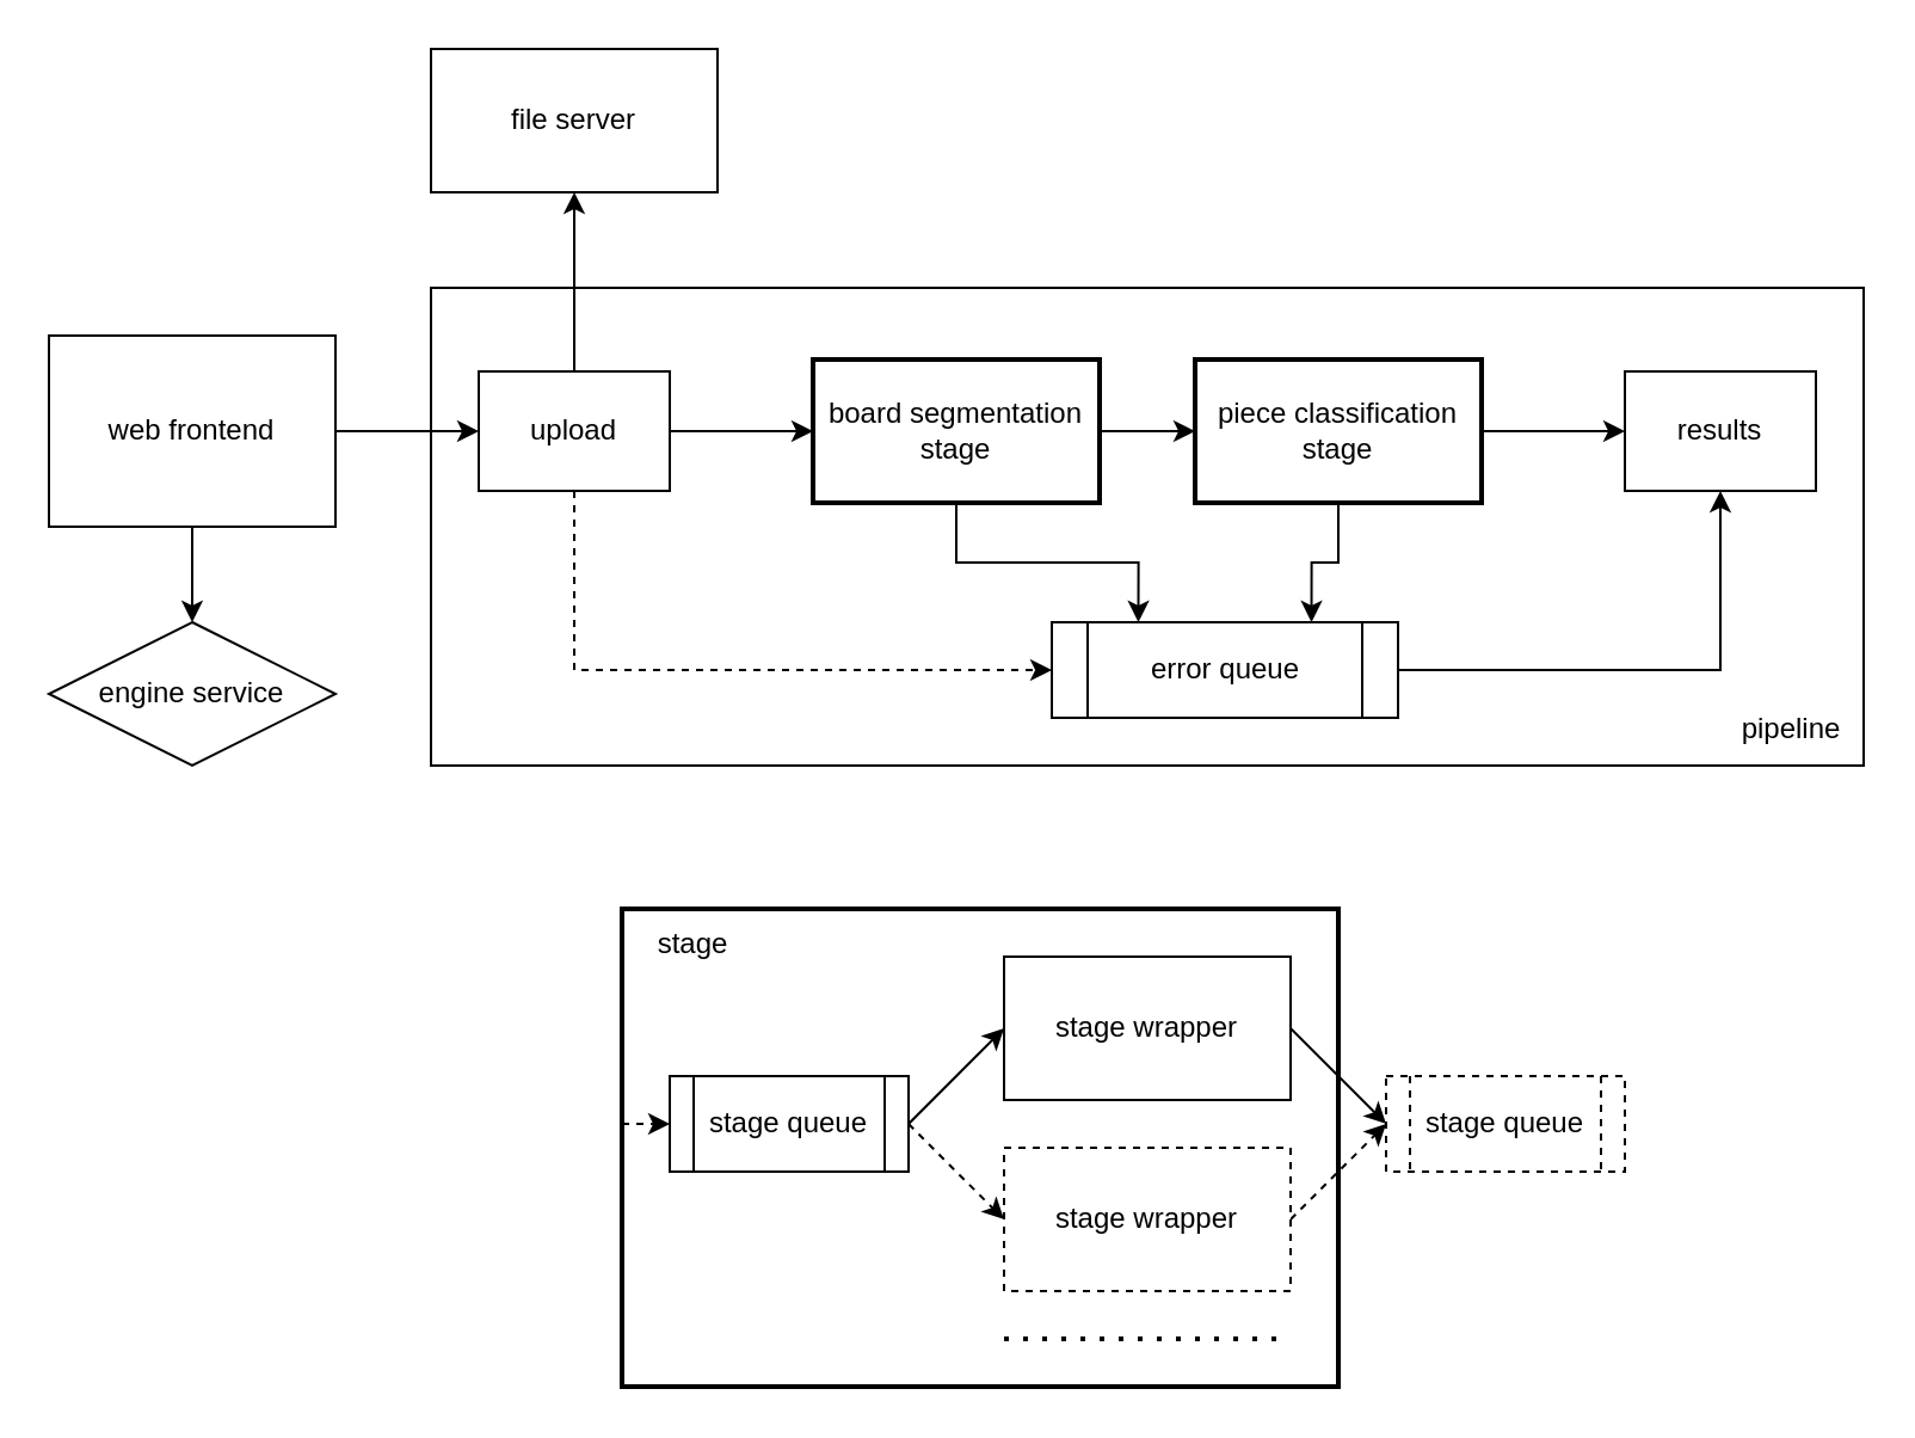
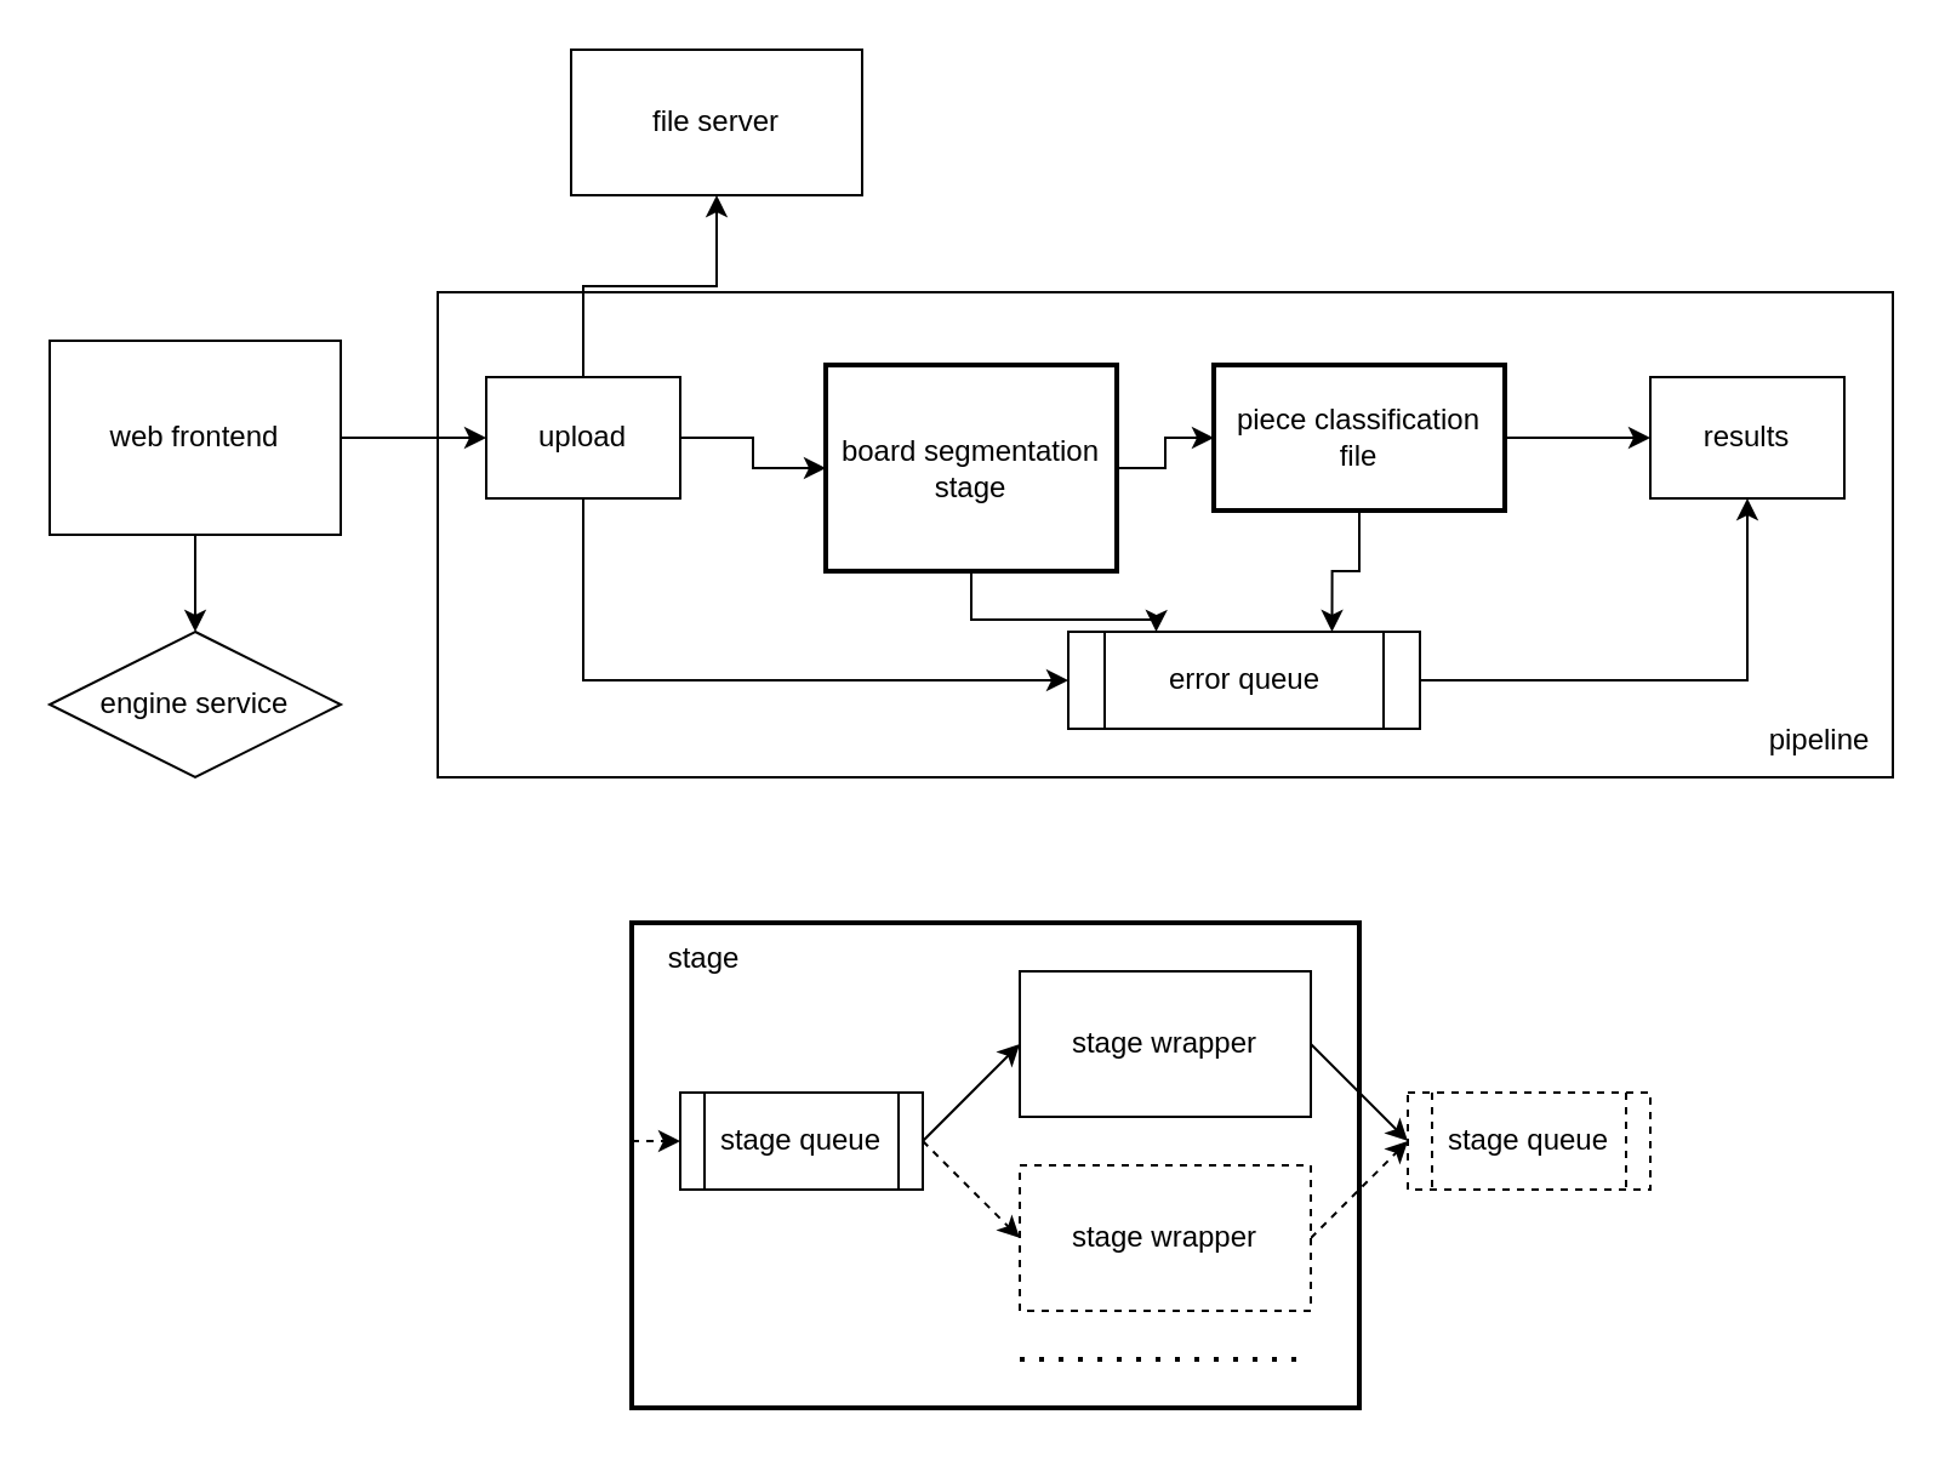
  <mxCell id="0" />
  <mxCell id="1" parent="0" />
  <mxCell id="2" style="edgeStyle=orthogonalEdgeStyle;rounded=0;orthogonalLoop=1;jettySize=auto;html=1;exitX=1;exitY=0.5;exitDx=0;exitDy=0;entryX=0;entryY=0.5;entryDx=0;entryDy=0;" edge="1" parent="1" source="4" target="8"><mxGeometry relative="1" as="geometry" /></mxCell>
  <mxCell id="3" style="edgeStyle=orthogonalEdgeStyle;rounded=0;orthogonalLoop=1;jettySize=auto;html=1;exitX=0.5;exitY=1;exitDx=0;exitDy=0;entryX=0.5;entryY=0;entryDx=0;entryDy=0;" edge="1" parent="1" source="4" target="32"><mxGeometry relative="1" as="geometry" /></mxCell>
  <mxCell id="4" value="web frontend" style="rounded=0;whiteSpace=wrap;html=1;" vertex="1" parent="1"><mxGeometry x="20" y="140" width="120" height="80" as="geometry" /></mxCell>
- <mxCell id="5" style="edgeStyle=orthogonalEdgeStyle;rounded=0;orthogonalLoop=1;jettySize=auto;html=1;exitX=0.5;exitY=1;exitDx=0;exitDy=0;entryX=0;entryY=0.5;entryDx=0;entryDy=0;dashed=1;" edge="1" parent="1" source="8" target="17"><mxGeometry relative="1" as="geometry" /></mxCell>
+ <mxCell id="5" style="edgeStyle=orthogonalEdgeStyle;rounded=0;orthogonalLoop=1;jettySize=auto;html=1;exitX=0.5;exitY=1;exitDx=0;exitDy=0;entryX=0;entryY=0.5;entryDx=0;entryDy=0;" edge="1" parent="1" source="8" target="17"><mxGeometry relative="1" as="geometry" /></mxCell>
  <mxCell id="6" style="edgeStyle=orthogonalEdgeStyle;rounded=0;orthogonalLoop=1;jettySize=auto;html=1;exitX=1;exitY=0.5;exitDx=0;exitDy=0;entryX=0;entryY=0.5;entryDx=0;entryDy=0;" edge="1" parent="1" source="8" target="11"><mxGeometry relative="1" as="geometry" /></mxCell>
  <mxCell id="7" style="edgeStyle=orthogonalEdgeStyle;rounded=0;orthogonalLoop=1;jettySize=auto;html=1;exitX=0.5;exitY=0;exitDx=0;exitDy=0;" edge="1" parent="1" source="8" target="18"><mxGeometry relative="1" as="geometry"><mxPoint x="240" y="40" as="targetPoint" /></mxGeometry></mxCell>
  <mxCell id="8" value="upload" style="rounded=0;whiteSpace=wrap;html=1;" vertex="1" parent="1"><mxGeometry x="200" y="155" width="80" height="50" as="geometry" /></mxCell>
  <mxCell id="9" style="edgeStyle=orthogonalEdgeStyle;rounded=0;orthogonalLoop=1;jettySize=auto;html=1;exitX=0.5;exitY=1;exitDx=0;exitDy=0;entryX=0.25;entryY=0;entryDx=0;entryDy=0;" edge="1" parent="1" source="11" target="17"><mxGeometry relative="1" as="geometry" /></mxCell>
  <mxCell id="10" style="edgeStyle=orthogonalEdgeStyle;rounded=0;orthogonalLoop=1;jettySize=auto;html=1;exitX=1;exitY=0.5;exitDx=0;exitDy=0;entryX=0;entryY=0.5;entryDx=0;entryDy=0;" edge="1" parent="1" source="11" target="14"><mxGeometry relative="1" as="geometry" /></mxCell>
- <mxCell id="11" value="&lt;div&gt;board segmentation&lt;/div&gt;&lt;div&gt;stage&lt;br&gt;&lt;/div&gt;" style="rounded=0;whiteSpace=wrap;html=1;strokeWidth=2;glass=0;shadow=0;" vertex="1" parent="1"><mxGeometry x="340" y="150" width="120" height="60" as="geometry" /></mxCell>
+ <mxCell id="11" value="&lt;div&gt;board segmentation&lt;/div&gt;&lt;div&gt;stage&lt;br&gt;&lt;/div&gt;" style="rounded=0;whiteSpace=wrap;html=1;strokeWidth=2;glass=0;shadow=0;" vertex="1" parent="1"><mxGeometry x="340" y="150" width="120" height="85" as="geometry" /></mxCell>
  <mxCell id="12" style="edgeStyle=orthogonalEdgeStyle;rounded=0;orthogonalLoop=1;jettySize=auto;html=1;exitX=0.5;exitY=1;exitDx=0;exitDy=0;entryX=0.75;entryY=0;entryDx=0;entryDy=0;" edge="1" parent="1" source="14" target="17"><mxGeometry relative="1" as="geometry" /></mxCell>
  <mxCell id="13" style="edgeStyle=orthogonalEdgeStyle;rounded=0;orthogonalLoop=1;jettySize=auto;html=1;exitX=1;exitY=0.5;exitDx=0;exitDy=0;entryX=0;entryY=0.5;entryDx=0;entryDy=0;" edge="1" parent="1" source="14" target="15"><mxGeometry relative="1" as="geometry" /></mxCell>
- <mxCell id="14" value="&lt;div&gt;piece classification&lt;br&gt;&lt;/div&gt;&lt;div&gt;stage&lt;br&gt;&lt;/div&gt;" style="rounded=0;whiteSpace=wrap;html=1;strokeWidth=2;" vertex="1" parent="1"><mxGeometry x="500" y="150" width="120" height="60" as="geometry" /></mxCell>
+ <mxCell id="14" value="&lt;div&gt;piece classification&lt;br&gt;&lt;/div&gt;&lt;div&gt;file&lt;br&gt;&lt;/div&gt;" style="rounded=0;whiteSpace=wrap;html=1;strokeWidth=2;" vertex="1" parent="1"><mxGeometry x="500" y="150" width="120" height="60" as="geometry" /></mxCell>
  <mxCell id="15" value="results" style="rounded=0;whiteSpace=wrap;html=1;" vertex="1" parent="1"><mxGeometry x="680" y="155" width="80" height="50" as="geometry" /></mxCell>
  <mxCell id="16" style="edgeStyle=orthogonalEdgeStyle;rounded=0;orthogonalLoop=1;jettySize=auto;html=1;exitX=1;exitY=0.5;exitDx=0;exitDy=0;entryX=0.5;entryY=1;entryDx=0;entryDy=0;" edge="1" parent="1" source="17" target="15"><mxGeometry relative="1" as="geometry" /></mxCell>
  <mxCell id="17" value="error queue" style="shape=process;whiteSpace=wrap;html=1;backgroundOutline=1;" vertex="1" parent="1"><mxGeometry x="440" y="260" width="145" height="40" as="geometry" /></mxCell>
- <mxCell id="18" value="&lt;div&gt;file server&lt;/div&gt;" style="rounded=0;whiteSpace=wrap;html=1;" vertex="1" parent="1"><mxGeometry x="180" y="20" width="120" height="60" as="geometry" /></mxCell>
+ <mxCell id="18" value="&lt;div&gt;file server&lt;/div&gt;" style="rounded=0;whiteSpace=wrap;html=1;" vertex="1" parent="1"><mxGeometry x="235" y="20" width="120" height="60" as="geometry" /></mxCell>
  <mxCell id="19" value="" style="rounded=0;whiteSpace=wrap;html=1;fillColor=none;" vertex="1" parent="1"><mxGeometry x="180" y="120" width="600" height="200" as="geometry" /></mxCell>
  <mxCell id="20" style="rounded=0;orthogonalLoop=1;jettySize=auto;html=1;exitX=1;exitY=0.5;exitDx=0;exitDy=0;entryX=0;entryY=0.5;entryDx=0;entryDy=0;dashed=1;" edge="1" parent="1" source="22" target="26"><mxGeometry relative="1" as="geometry" /></mxCell>
  <mxCell id="21" style="rounded=0;orthogonalLoop=1;jettySize=auto;html=1;exitX=1;exitY=0.5;exitDx=0;exitDy=0;entryX=0;entryY=0.5;entryDx=0;entryDy=0;" edge="1" parent="1" source="22" target="24"><mxGeometry relative="1" as="geometry" /></mxCell>
  <mxCell id="22" value="stage queue" style="shape=process;whiteSpace=wrap;html=1;backgroundOutline=1;" vertex="1" parent="1"><mxGeometry x="280" y="450" width="100" height="40" as="geometry" /></mxCell>
  <mxCell id="23" style="rounded=0;orthogonalLoop=1;jettySize=auto;html=1;exitX=1;exitY=0.5;exitDx=0;exitDy=0;entryX=0;entryY=0.5;entryDx=0;entryDy=0;" edge="1" parent="1" source="28"><mxGeometry relative="1" as="geometry"><mxPoint x="620" y="470" as="targetPoint" /></mxGeometry></mxCell>
  <mxCell id="24" value="stage wrapper" style="rounded=0;whiteSpace=wrap;html=1;" vertex="1" parent="1"><mxGeometry x="420" y="400" width="120" height="60" as="geometry" /></mxCell>
  <mxCell id="25" style="rounded=0;orthogonalLoop=1;jettySize=auto;html=1;exitX=1;exitY=0.5;exitDx=0;exitDy=0;entryX=0;entryY=0.5;entryDx=0;entryDy=0;dashed=1;" edge="1" parent="1" source="26" target="28"><mxGeometry relative="1" as="geometry"><mxPoint x="620" y="470" as="targetPoint" /></mxGeometry></mxCell>
  <mxCell id="26" value="stage wrapper" style="rounded=0;whiteSpace=wrap;html=1;dashed=1;" vertex="1" parent="1"><mxGeometry x="420" y="480" width="120" height="60" as="geometry" /></mxCell>
  <mxCell id="27" value="" style="rounded=0;orthogonalLoop=1;jettySize=auto;html=1;exitX=1;exitY=0.5;exitDx=0;exitDy=0;entryX=0;entryY=0.5;entryDx=0;entryDy=0;" edge="1" parent="1" source="24" target="28"><mxGeometry relative="1" as="geometry"><mxPoint x="540" y="430" as="sourcePoint" /><mxPoint x="620" y="470" as="targetPoint" /></mxGeometry></mxCell>
  <mxCell id="28" value="stage queue" style="shape=process;whiteSpace=wrap;html=1;backgroundOutline=1;dashed=1;" vertex="1" parent="1"><mxGeometry x="580" y="450" width="100" height="40" as="geometry" /></mxCell>
  <mxCell id="29" value="" style="endArrow=none;dashed=1;html=1;dashPattern=1 3;strokeWidth=2;rounded=0;" edge="1" parent="1"><mxGeometry width="50" height="50" relative="1" as="geometry"><mxPoint x="420" y="560" as="sourcePoint" /><mxPoint x="540" y="560" as="targetPoint" /></mxGeometry></mxCell>
  <mxCell id="30" value="" style="rounded=0;whiteSpace=wrap;html=1;strokeColor=default;fillColor=none;strokeWidth=2;" vertex="1" parent="1"><mxGeometry x="260" y="380" width="300" height="200" as="geometry" /></mxCell>
  <mxCell id="31" style="rounded=0;orthogonalLoop=1;jettySize=auto;html=1;entryX=0;entryY=0.5;entryDx=0;entryDy=0;dashed=1;" edge="1" parent="1" target="22"><mxGeometry relative="1" as="geometry"><mxPoint x="260" y="470" as="sourcePoint" /><mxPoint x="300" y="440" as="targetPoint" /></mxGeometry></mxCell>
  <mxCell id="32" value="engine service" style="rhombus;whiteSpace=wrap;html=1;" vertex="1" parent="1"><mxGeometry x="20" y="260" width="120" height="60" as="geometry" /></mxCell>
  <mxCell id="33" value="pipeline" style="text;html=1;strokeColor=none;fillColor=none;align=center;verticalAlign=middle;whiteSpace=wrap;rounded=0;" vertex="1" parent="1"><mxGeometry x="720" y="290" width="60" height="30" as="geometry" /></mxCell>
  <mxCell id="34" value="stage" style="text;html=1;strokeColor=none;fillColor=none;align=center;verticalAlign=middle;whiteSpace=wrap;rounded=0;" vertex="1" parent="1"><mxGeometry x="260" y="380" width="60" height="30" as="geometry" /></mxCell>
  <mxCell id="35" style="edgeStyle=orthogonalEdgeStyle;rounded=0;orthogonalLoop=1;jettySize=auto;html=1;exitX=0.5;exitY=1;exitDx=0;exitDy=0;" edge="1" parent="1" source="19" target="19"><mxGeometry relative="1" as="geometry" /></mxCell>
